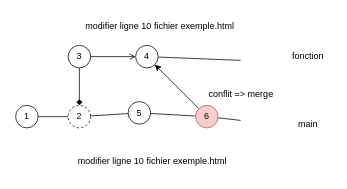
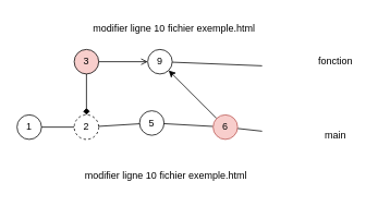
  <mxCell id="0" />
  <mxCell id="1" parent="0" />
  <mxCell id="2" value="" style="endArrow=none;html=1;startArrow=none;" edge="1" parent="1" source="21"><mxGeometry width="50" height="50" relative="1" as="geometry"><mxPoint x="30" y="160" as="sourcePoint" /><mxPoint x="320" y="160" as="targetPoint" /></mxGeometry></mxCell>
  <mxCell id="3" value="" style="endArrow=none;html=1;startArrow=none;" edge="1" parent="1" source="14"><mxGeometry width="50" height="50" relative="1" as="geometry"><mxPoint x="110" y="80" as="sourcePoint" /><mxPoint x="320" y="80" as="targetPoint" /></mxGeometry></mxCell>
  <mxCell id="4" value="main" style="text;html=1;strokeColor=none;fillColor=none;align=center;verticalAlign=middle;whiteSpace=wrap;rounded=0;" vertex="1" parent="1"><mxGeometry x="380" y="150" width="60" height="30" as="geometry" /></mxCell>
  <mxCell id="5" value="fonction" style="text;html=1;strokeColor=none;fillColor=none;align=center;verticalAlign=middle;whiteSpace=wrap;rounded=0;" vertex="1" parent="1"><mxGeometry x="380" y="60" width="60" height="30" as="geometry" /></mxCell>
  <mxCell id="6" value="" style="endArrow=none;html=1;" edge="1" parent="1" target="7"><mxGeometry width="50" height="50" relative="1" as="geometry"><mxPoint x="30" y="160" as="sourcePoint" /><mxPoint x="320" y="160" as="targetPoint" /></mxGeometry></mxCell>
  <mxCell id="7" value="1" style="ellipse;whiteSpace=wrap;html=1;" vertex="1" parent="1"><mxGeometry x="20" y="140" width="30" height="30" as="geometry" /></mxCell>
  <mxCell id="8" value="" style="endArrow=none;html=1;startArrow=none;" edge="1" parent="1" source="7" target="9"><mxGeometry width="50" height="50" relative="1" as="geometry"><mxPoint x="49.998" y="155.263" as="sourcePoint" /><mxPoint x="320" y="160" as="targetPoint" /></mxGeometry></mxCell>
  <mxCell id="9" value="2" style="ellipse;whiteSpace=wrap;html=1;dashed=1;" vertex="1" parent="1"><mxGeometry x="90" y="140" width="30" height="30" as="geometry" /></mxCell>
  <mxCell id="10" value="" style="endArrow=none;html=1;" edge="1" parent="1" target="12"><mxGeometry width="50" height="50" relative="1" as="geometry"><mxPoint x="110" y="80" as="sourcePoint" /><mxPoint x="320" y="80" as="targetPoint" /></mxGeometry></mxCell>
  <mxCell id="11" style="edgeStyle=none;html=1;entryX=0.5;entryY=0;entryDx=0;entryDy=0;endArrow=diamond;" edge="1" parent="1" source="12" target="9"><mxGeometry relative="1" as="geometry" /></mxCell>
- <mxCell id="12" value="3" style="ellipse;whiteSpace=wrap;html=1;" vertex="1" parent="1"><mxGeometry x="90" y="60" width="30" height="30" as="geometry" /></mxCell>
+ <mxCell id="12" value="3" style="ellipse;whiteSpace=wrap;html=1;fillColor=#f8cecc;" vertex="1" parent="1"><mxGeometry x="90" y="60" width="30" height="30" as="geometry" /></mxCell>
  <mxCell id="13" value="" style="endArrow=open;html=1;startArrow=none;" edge="1" parent="1" source="12" target="14"><mxGeometry width="50" height="50" relative="1" as="geometry"><mxPoint x="119.996" y="75.349" as="sourcePoint" /><mxPoint x="320" y="80" as="targetPoint" /></mxGeometry></mxCell>
- <mxCell id="14" value="4" style="ellipse;whiteSpace=wrap;html=1;" vertex="1" parent="1"><mxGeometry x="180" y="60" width="30" height="30" as="geometry" /></mxCell>
+ <mxCell id="14" value="9" style="ellipse;whiteSpace=wrap;html=1;" vertex="1" parent="1"><mxGeometry x="180" y="60" width="30" height="30" as="geometry" /></mxCell>
  <mxCell id="15" value="" style="endArrow=none;html=1;startArrow=none;" edge="1" parent="1" source="9" target="16"><mxGeometry width="50" height="50" relative="1" as="geometry"><mxPoint x="119.996" y="155.349" as="sourcePoint" /><mxPoint x="320" y="160" as="targetPoint" /></mxGeometry></mxCell>
  <mxCell id="16" value="5" style="ellipse;whiteSpace=wrap;html=1;" vertex="1" parent="1"><mxGeometry x="170" y="135" width="30" height="30" as="geometry" /></mxCell>
  <mxCell id="17" value="modifier ligne 10 fichier exemple.html" style="text;html=1;strokeColor=none;fillColor=none;align=center;verticalAlign=middle;whiteSpace=wrap;rounded=0;" vertex="1" parent="1"><mxGeometry x="110" y="20" width="205" height="30" as="geometry" /></mxCell>
  <mxCell id="18" value="modifier ligne 10 fichier exemple.html" style="text;html=1;strokeColor=none;fillColor=none;align=center;verticalAlign=middle;whiteSpace=wrap;rounded=0;" vertex="1" parent="1"><mxGeometry x="100" y="200" width="205" height="30" as="geometry" /></mxCell>
  <mxCell id="19" value="" style="endArrow=none;html=1;startArrow=none;" edge="1" parent="1" source="16" target="21"><mxGeometry width="50" height="50" relative="1" as="geometry"><mxPoint x="209.988" y="155.6" as="sourcePoint" /><mxPoint x="320" y="160" as="targetPoint" /></mxGeometry></mxCell>
  <mxCell id="20" style="edgeStyle=none;html=1;entryX=1;entryY=1;entryDx=0;entryDy=0;" edge="1" parent="1" source="21" target="14"><mxGeometry relative="1" as="geometry" /></mxCell>
  <mxCell id="21" value="6" style="ellipse;whiteSpace=wrap;html=1;fillColor=#f8cecc;strokeColor=#b85450;" vertex="1" parent="1"><mxGeometry x="260" y="140" width="30" height="30" as="geometry" /></mxCell>
- <mxCell id="22" value="conflit =&amp;gt; merge&amp;nbsp;" style="text;html=1;strokeColor=none;fillColor=none;align=center;verticalAlign=middle;whiteSpace=wrap;rounded=0;" vertex="1" parent="1"><mxGeometry x="255" y="110" width="135" height="30" as="geometry" /></mxCell>
